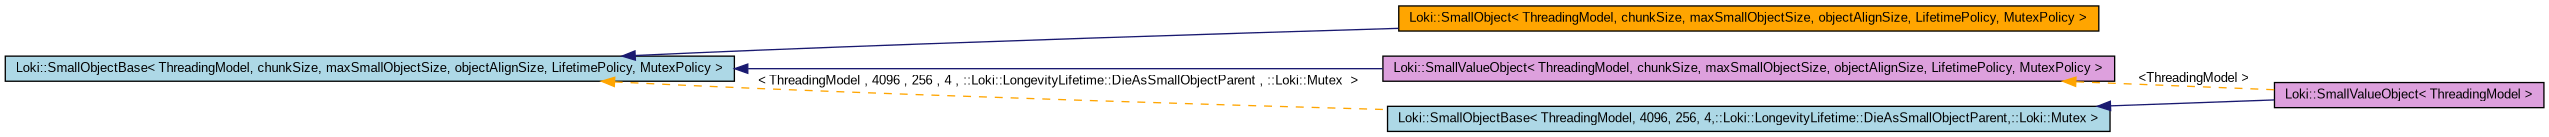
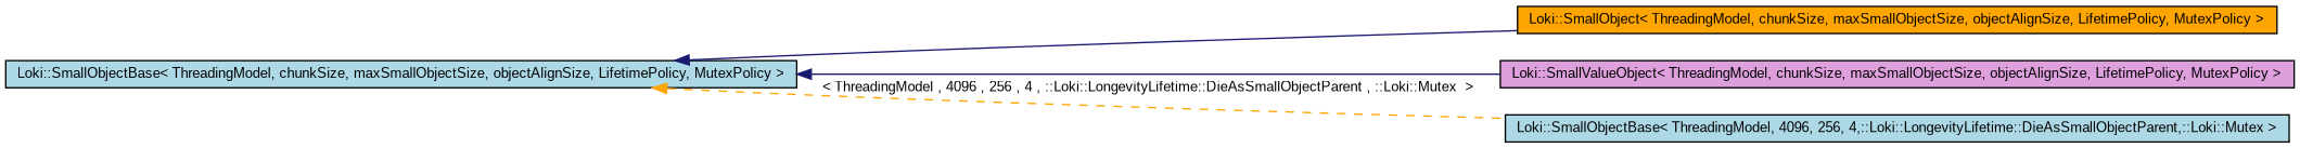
  digraph {
    rankdir=LR
    fontname="Liberation Sans"
    node [color=black fillcolor=lightblue fontname="Liberation Sans" fontsize=10 shape=record style=filled]
    edge [color=midnightblue dir=back fontname="Liberation Sans" fontsize=10 labelfontname=FreeSans labelfontsize=10 style=solid]
    n1 [fontcolor=black height=0.2 label="Loki::SmallObjectBase\< ThreadingModel, chunkSize, maxSmallObjectSize, objectAlignSize, LifetimePolicy, MutexPolicy \>" width=0.4]
    n2 [height=0.2 label="Loki::SmallObject\< ThreadingModel, chunkSize, maxSmallObjectSize, objectAlignSize, LifetimePolicy, MutexPolicy \>" width=0.4 fillcolor=orange]
    n3 [height=0.2 label="Loki::SmallValueObject\< ThreadingModel, chunkSize, maxSmallObjectSize, objectAlignSize, LifetimePolicy, MutexPolicy \>" width=0.4 fillcolor=plum]
    n4 [height=0.2 label="Loki::SmallObjectBase\< ThreadingModel, 4096, 256, 4,::Loki::LongevityLifetime::DieAsSmallObjectParent,::Loki::Mutex \>" width=0.4]
-   n5 [height=0.2 label="Loki::SmallValueObject\< ThreadingModel \>" width=0.4 fillcolor=plum]
    n1 -> n2
    n1 -> n3
    n1 -> n4 [color=orange label="\< ThreadingModel , 4096 , 256 , 4 , ::Loki::LongevityLifetime::DieAsSmallObjectParent , ::Loki::Mutex  \>" style=dashed]
-   n3 -> n5 [color=orange label="\<ThreadingModel \>" style=dashed]
-   n4 -> n5
  }
